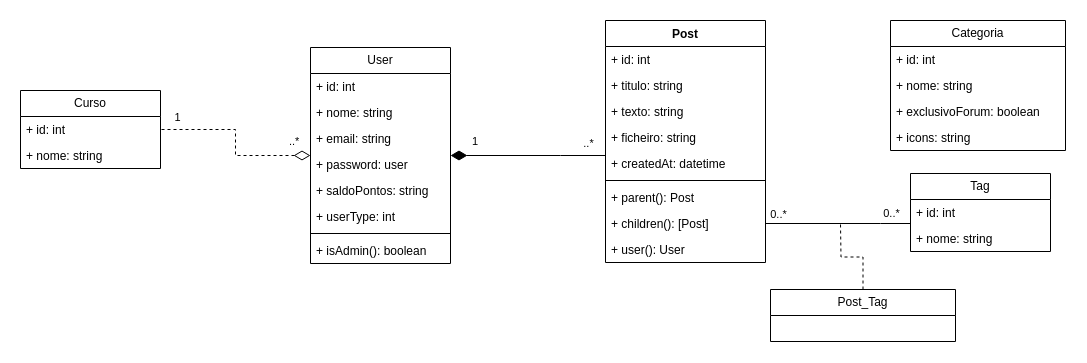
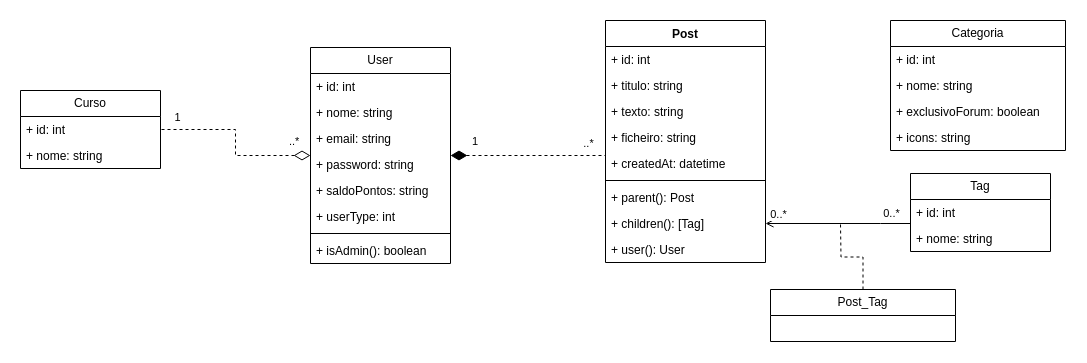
  <mxCell id="0" />
  <mxCell id="1" parent="0" />
  <mxCell id="2" value="Curso" style="swimlane;fontStyle=0;childLayout=stackLayout;horizontal=1;startSize=26;fillColor=none;horizontalStack=0;resizeParent=1;resizeParentMax=0;resizeLast=0;collapsible=1;marginBottom=0;whiteSpace=wrap;html=1;" parent="1" vertex="1"><mxGeometry x="20" y="90" width="140" height="78" as="geometry" /></mxCell>
  <mxCell id="3" value="+ id: int" style="text;strokeColor=none;fillColor=none;align=left;verticalAlign=top;spacingLeft=4;spacingRight=4;overflow=hidden;rotatable=0;points=[[0,0.5],[1,0.5]];portConstraint=eastwest;whiteSpace=wrap;html=1;" parent="2" vertex="1"><mxGeometry y="26" width="140" height="26" as="geometry" /></mxCell>
  <mxCell id="4" value="+ nome: string" style="text;strokeColor=none;fillColor=none;align=left;verticalAlign=top;spacingLeft=4;spacingRight=4;overflow=hidden;rotatable=0;points=[[0,0.5],[1,0.5]];portConstraint=eastwest;whiteSpace=wrap;html=1;" parent="2" vertex="1"><mxGeometry y="52" width="140" height="26" as="geometry" /></mxCell>
  <mxCell id="5" value="User" style="swimlane;fontStyle=0;childLayout=stackLayout;horizontal=1;startSize=26;fillColor=none;horizontalStack=0;resizeParent=1;resizeParentMax=0;resizeLast=0;collapsible=1;marginBottom=0;whiteSpace=wrap;html=1;" parent="1" vertex="1"><mxGeometry x="310" y="47" width="140" height="216" as="geometry" /></mxCell>
  <mxCell id="6" value="+ id: int" style="text;strokeColor=none;fillColor=none;align=left;verticalAlign=top;spacingLeft=4;spacingRight=4;overflow=hidden;rotatable=0;points=[[0,0.5],[1,0.5]];portConstraint=eastwest;whiteSpace=wrap;html=1;" parent="5" vertex="1"><mxGeometry y="26" width="140" height="26" as="geometry" /></mxCell>
  <mxCell id="7" value="+ nome: string" style="text;strokeColor=none;fillColor=none;align=left;verticalAlign=top;spacingLeft=4;spacingRight=4;overflow=hidden;rotatable=0;points=[[0,0.5],[1,0.5]];portConstraint=eastwest;whiteSpace=wrap;html=1;" parent="5" vertex="1"><mxGeometry y="52" width="140" height="26" as="geometry" /></mxCell>
  <mxCell id="8" value="+ email: string" style="text;strokeColor=none;fillColor=none;align=left;verticalAlign=top;spacingLeft=4;spacingRight=4;overflow=hidden;rotatable=0;points=[[0,0.5],[1,0.5]];portConstraint=eastwest;whiteSpace=wrap;html=1;" parent="5" vertex="1"><mxGeometry y="78" width="140" height="26" as="geometry" /></mxCell>
- <mxCell id="9" value="+ password: user" style="text;strokeColor=none;fillColor=none;align=left;verticalAlign=top;spacingLeft=4;spacingRight=4;overflow=hidden;rotatable=0;points=[[0,0.5],[1,0.5]];portConstraint=eastwest;whiteSpace=wrap;html=1;" parent="5" vertex="1"><mxGeometry y="104" width="140" height="26" as="geometry" /></mxCell>
+ <mxCell id="9" value="+ password: string" style="text;strokeColor=none;fillColor=none;align=left;verticalAlign=top;spacingLeft=4;spacingRight=4;overflow=hidden;rotatable=0;points=[[0,0.5],[1,0.5]];portConstraint=eastwest;whiteSpace=wrap;html=1;" parent="5" vertex="1"><mxGeometry y="104" width="140" height="26" as="geometry" /></mxCell>
  <mxCell id="10" value="+ saldoPontos: string" style="text;strokeColor=none;fillColor=none;align=left;verticalAlign=top;spacingLeft=4;spacingRight=4;overflow=hidden;rotatable=0;points=[[0,0.5],[1,0.5]];portConstraint=eastwest;whiteSpace=wrap;html=1;" parent="5" vertex="1"><mxGeometry y="130" width="140" height="26" as="geometry" /></mxCell>
  <mxCell id="11" value="+ userType: int" style="text;strokeColor=none;fillColor=none;align=left;verticalAlign=top;spacingLeft=4;spacingRight=4;overflow=hidden;rotatable=0;points=[[0,0.5],[1,0.5]];portConstraint=eastwest;whiteSpace=wrap;html=1;" parent="5" vertex="1"><mxGeometry y="156" width="140" height="26" as="geometry" /></mxCell>
  <mxCell id="12" value="" style="line;strokeWidth=1;fillColor=none;align=left;verticalAlign=middle;spacingTop=-1;spacingLeft=3;spacingRight=3;rotatable=0;labelPosition=right;points=[];portConstraint=eastwest;strokeColor=inherit;" parent="5" vertex="1"><mxGeometry y="182" width="140" height="8" as="geometry" /></mxCell>
  <mxCell id="13" value="+ isAdmin(): boolean" style="text;strokeColor=none;fillColor=none;align=left;verticalAlign=top;spacingLeft=4;spacingRight=4;overflow=hidden;rotatable=0;points=[[0,0.5],[1,0.5]];portConstraint=eastwest;whiteSpace=wrap;html=1;" parent="5" vertex="1"><mxGeometry y="190" width="140" height="26" as="geometry" /></mxCell>
  <mxCell id="14" value="..*" style="endArrow=none;html=1;endSize=12;startArrow=diamondThin;startSize=14;startFill=0;edgeStyle=orthogonalEdgeStyle;align=left;verticalAlign=bottom;rounded=0;endFill=0;movable=1;resizable=1;rotatable=1;deletable=1;editable=1;locked=0;connectable=1;dashed=1;" parent="1" source="5" target="2" edge="1"><mxGeometry x="-0.733" y="-5" relative="1" as="geometry"><mxPoint x="210" y="260" as="sourcePoint" /><mxPoint x="260" y="200" as="targetPoint" /><mxPoint as="offset" /></mxGeometry></mxCell>
  <mxCell id="15" value="1" style="edgeLabel;html=1;align=center;verticalAlign=middle;resizable=0;points=[];" parent="14" vertex="1" connectable="0"><mxGeometry x="0.817" relative="1" as="geometry"><mxPoint y="-13" as="offset" /></mxGeometry></mxCell>
  <mxCell id="16" value="Post" style="swimlane;fontStyle=1;align=center;verticalAlign=top;childLayout=stackLayout;horizontal=1;startSize=26;horizontalStack=0;resizeParent=1;resizeParentMax=0;resizeLast=0;collapsible=1;marginBottom=0;whiteSpace=wrap;html=1;" parent="1" vertex="1"><mxGeometry x="605" y="20" width="160" height="242" as="geometry" /></mxCell>
  <mxCell id="17" value="+ id: int" style="text;strokeColor=none;fillColor=none;align=left;verticalAlign=top;spacingLeft=4;spacingRight=4;overflow=hidden;rotatable=0;points=[[0,0.5],[1,0.5]];portConstraint=eastwest;whiteSpace=wrap;html=1;" parent="16" vertex="1"><mxGeometry y="26" width="160" height="26" as="geometry" /></mxCell>
  <mxCell id="18" value="+ titulo: string" style="text;strokeColor=none;fillColor=none;align=left;verticalAlign=top;spacingLeft=4;spacingRight=4;overflow=hidden;rotatable=0;points=[[0,0.5],[1,0.5]];portConstraint=eastwest;whiteSpace=wrap;html=1;" parent="16" vertex="1"><mxGeometry y="52" width="160" height="26" as="geometry" /></mxCell>
  <mxCell id="19" value="+ texto: string" style="text;strokeColor=none;fillColor=none;align=left;verticalAlign=top;spacingLeft=4;spacingRight=4;overflow=hidden;rotatable=0;points=[[0,0.5],[1,0.5]];portConstraint=eastwest;whiteSpace=wrap;html=1;" parent="16" vertex="1"><mxGeometry y="78" width="160" height="26" as="geometry" /></mxCell>
  <mxCell id="20" value="+ ficheiro: string" style="text;strokeColor=none;fillColor=none;align=left;verticalAlign=top;spacingLeft=4;spacingRight=4;overflow=hidden;rotatable=0;points=[[0,0.5],[1,0.5]];portConstraint=eastwest;whiteSpace=wrap;html=1;" parent="16" vertex="1"><mxGeometry y="104" width="160" height="26" as="geometry" /></mxCell>
  <mxCell id="21" value="+ createdAt: datetime" style="text;strokeColor=none;fillColor=none;align=left;verticalAlign=top;spacingLeft=4;spacingRight=4;overflow=hidden;rotatable=0;points=[[0,0.5],[1,0.5]];portConstraint=eastwest;whiteSpace=wrap;html=1;" parent="16" vertex="1"><mxGeometry y="130" width="160" height="26" as="geometry" /></mxCell>
  <mxCell id="22" value="" style="line;strokeWidth=1;fillColor=none;align=left;verticalAlign=middle;spacingTop=-1;spacingLeft=3;spacingRight=3;rotatable=0;labelPosition=right;points=[];portConstraint=eastwest;strokeColor=inherit;" parent="16" vertex="1"><mxGeometry y="156" width="160" height="8" as="geometry" /></mxCell>
  <mxCell id="23" value="+ parent(): Post" style="text;strokeColor=none;fillColor=none;align=left;verticalAlign=top;spacingLeft=4;spacingRight=4;overflow=hidden;rotatable=0;points=[[0,0.5],[1,0.5]];portConstraint=eastwest;whiteSpace=wrap;html=1;" parent="16" vertex="1"><mxGeometry y="164" width="160" height="26" as="geometry" /></mxCell>
- <mxCell id="24" value="+ children(): [Post]" style="text;strokeColor=none;fillColor=none;align=left;verticalAlign=top;spacingLeft=4;spacingRight=4;overflow=hidden;rotatable=0;points=[[0,0.5],[1,0.5]];portConstraint=eastwest;whiteSpace=wrap;html=1;" parent="16" vertex="1"><mxGeometry y="190" width="160" height="26" as="geometry" /></mxCell>
+ <mxCell id="24" value="+ children(): [Tag]" style="text;strokeColor=none;fillColor=none;align=left;verticalAlign=top;spacingLeft=4;spacingRight=4;overflow=hidden;rotatable=0;points=[[0,0.5],[1,0.5]];portConstraint=eastwest;whiteSpace=wrap;html=1;" parent="16" vertex="1"><mxGeometry y="190" width="160" height="26" as="geometry" /></mxCell>
  <mxCell id="25" value="+ user(): User" style="text;strokeColor=none;fillColor=none;align=left;verticalAlign=top;spacingLeft=4;spacingRight=4;overflow=hidden;rotatable=0;points=[[0,0.5],[1,0.5]];portConstraint=eastwest;whiteSpace=wrap;html=1;" parent="16" vertex="1"><mxGeometry y="216" width="160" height="26" as="geometry" /></mxCell>
- <mxCell id="26" value="1" style="endArrow=none;html=1;endSize=12;startArrow=diamondThin;startSize=14;startFill=1;edgeStyle=orthogonalEdgeStyle;align=left;verticalAlign=bottom;rounded=0;endFill=0;movable=1;resizable=1;rotatable=1;deletable=1;editable=1;locked=0;connectable=1;" parent="1" source="5" target="16" edge="1"><mxGeometry x="-0.742" y="5" relative="1" as="geometry"><mxPoint x="540" y="60" as="sourcePoint" /><mxPoint x="520" y="200" as="targetPoint" /><Array as="points"><mxPoint x="560" y="155" /><mxPoint x="560" y="155" /></Array><mxPoint as="offset" /></mxGeometry></mxCell>
+ <mxCell id="26" value="1" style="endArrow=none;html=1;endSize=12;startArrow=diamondThin;startSize=14;startFill=1;edgeStyle=orthogonalEdgeStyle;align=left;verticalAlign=bottom;rounded=0;endFill=0;movable=1;resizable=1;rotatable=1;deletable=1;editable=1;locked=0;connectable=1;dashed=1;" parent="1" source="5" target="16" edge="1"><mxGeometry x="-0.742" y="5" relative="1" as="geometry"><mxPoint x="540" y="60" as="sourcePoint" /><mxPoint x="520" y="200" as="targetPoint" /><Array as="points"><mxPoint x="560" y="155" /><mxPoint x="560" y="155" /></Array><mxPoint as="offset" /></mxGeometry></mxCell>
  <mxCell id="27" value="..*" style="edgeLabel;html=1;align=center;verticalAlign=middle;resizable=0;points=[];" parent="26" vertex="1" connectable="0"><mxGeometry x="0.817" relative="1" as="geometry"><mxPoint x="-4" y="-13" as="offset" /></mxGeometry></mxCell>
  <mxCell id="28" value="Categoria" style="swimlane;fontStyle=0;childLayout=stackLayout;horizontal=1;startSize=26;fillColor=none;horizontalStack=0;resizeParent=1;resizeParentMax=0;resizeLast=0;collapsible=1;marginBottom=0;whiteSpace=wrap;html=1;" parent="1" vertex="1"><mxGeometry x="890" y="20" width="175" height="130" as="geometry" /></mxCell>
  <mxCell id="29" value="+ id: int" style="text;strokeColor=none;fillColor=none;align=left;verticalAlign=top;spacingLeft=4;spacingRight=4;overflow=hidden;rotatable=0;points=[[0,0.5],[1,0.5]];portConstraint=eastwest;whiteSpace=wrap;html=1;" parent="28" vertex="1"><mxGeometry y="26" width="175" height="26" as="geometry" /></mxCell>
  <mxCell id="30" value="+ nome: string" style="text;strokeColor=none;fillColor=none;align=left;verticalAlign=top;spacingLeft=4;spacingRight=4;overflow=hidden;rotatable=0;points=[[0,0.5],[1,0.5]];portConstraint=eastwest;whiteSpace=wrap;html=1;" parent="28" vertex="1"><mxGeometry y="52" width="175" height="26" as="geometry" /></mxCell>
  <mxCell id="31" value="+ exclusivoForum: boolean" style="text;strokeColor=none;fillColor=none;align=left;verticalAlign=top;spacingLeft=4;spacingRight=4;overflow=hidden;rotatable=0;points=[[0,0.5],[1,0.5]];portConstraint=eastwest;whiteSpace=wrap;html=1;" parent="28" vertex="1"><mxGeometry y="78" width="175" height="26" as="geometry" /></mxCell>
  <mxCell id="32" value="+ icons: string" style="text;strokeColor=none;fillColor=none;align=left;verticalAlign=top;spacingLeft=4;spacingRight=4;overflow=hidden;rotatable=0;points=[[0,0.5],[1,0.5]];portConstraint=eastwest;whiteSpace=wrap;html=1;" parent="28" vertex="1"><mxGeometry y="104" width="175" height="26" as="geometry" /></mxCell>
- <mxCell id="33" style="edgeStyle=orthogonalEdgeStyle;rounded=0;orthogonalLoop=1;jettySize=auto;html=1;endArrow=none;startFill=0;" parent="1" source="36" target="16" edge="1"><mxGeometry relative="1" as="geometry"><mxPoint x="830" y="293" as="sourcePoint" /><Array as="points"><mxPoint x="880" y="223" /><mxPoint x="880" y="223" /></Array></mxGeometry></mxCell>
+ <mxCell id="33" style="edgeStyle=orthogonalEdgeStyle;rounded=0;orthogonalLoop=1;jettySize=auto;html=1;endArrow=open;startFill=0;" parent="1" source="36" target="16" edge="1"><mxGeometry relative="1" as="geometry"><mxPoint x="830" y="293" as="sourcePoint" /><Array as="points"><mxPoint x="880" y="223" /><mxPoint x="880" y="223" /></Array></mxGeometry></mxCell>
  <mxCell id="34" value="0..*" style="edgeLabel;html=1;align=center;verticalAlign=middle;resizable=0;points=[];" parent="33" vertex="1" connectable="0"><mxGeometry x="-0.829" relative="1" as="geometry"><mxPoint x="-8" y="-11" as="offset" /></mxGeometry></mxCell>
  <mxCell id="35" value="0..*" style="edgeLabel;html=1;align=center;verticalAlign=middle;resizable=0;points=[];" parent="33" vertex="1" connectable="0"><mxGeometry x="0.837" y="-2" relative="1" as="geometry"><mxPoint y="-8" as="offset" /></mxGeometry></mxCell>
  <mxCell id="36" value="Tag" style="swimlane;fontStyle=0;childLayout=stackLayout;horizontal=1;startSize=26;fillColor=none;horizontalStack=0;resizeParent=1;resizeParentMax=0;resizeLast=0;collapsible=1;marginBottom=0;whiteSpace=wrap;html=1;" parent="1" vertex="1"><mxGeometry x="910" y="173" width="140" height="78" as="geometry" /></mxCell>
  <mxCell id="37" value="+ id: int" style="text;strokeColor=none;fillColor=none;align=left;verticalAlign=top;spacingLeft=4;spacingRight=4;overflow=hidden;rotatable=0;points=[[0,0.5],[1,0.5]];portConstraint=eastwest;whiteSpace=wrap;html=1;" parent="36" vertex="1"><mxGeometry y="26" width="140" height="26" as="geometry" /></mxCell>
  <mxCell id="38" value="+ nome: string" style="text;strokeColor=none;fillColor=none;align=left;verticalAlign=top;spacingLeft=4;spacingRight=4;overflow=hidden;rotatable=0;points=[[0,0.5],[1,0.5]];portConstraint=eastwest;whiteSpace=wrap;html=1;" parent="36" vertex="1"><mxGeometry y="52" width="140" height="26" as="geometry" /></mxCell>
  <mxCell id="39" style="edgeStyle=orthogonalEdgeStyle;rounded=0;orthogonalLoop=1;jettySize=auto;html=1;dashed=1;endArrow=none;startFill=0;" parent="1" source="40" edge="1"><mxGeometry relative="1" as="geometry"><mxPoint x="840" y="223" as="targetPoint" /><mxPoint x="840" y="262" as="sourcePoint" /></mxGeometry></mxCell>
  <mxCell id="40" value="Post_Tag" style="swimlane;fontStyle=0;childLayout=stackLayout;horizontal=1;startSize=26;fillColor=none;horizontalStack=0;resizeParent=1;resizeParentMax=0;resizeLast=0;collapsible=1;marginBottom=0;whiteSpace=wrap;html=1;" parent="1" vertex="1"><mxGeometry x="770" y="289" width="185" height="52" as="geometry" /></mxCell>
